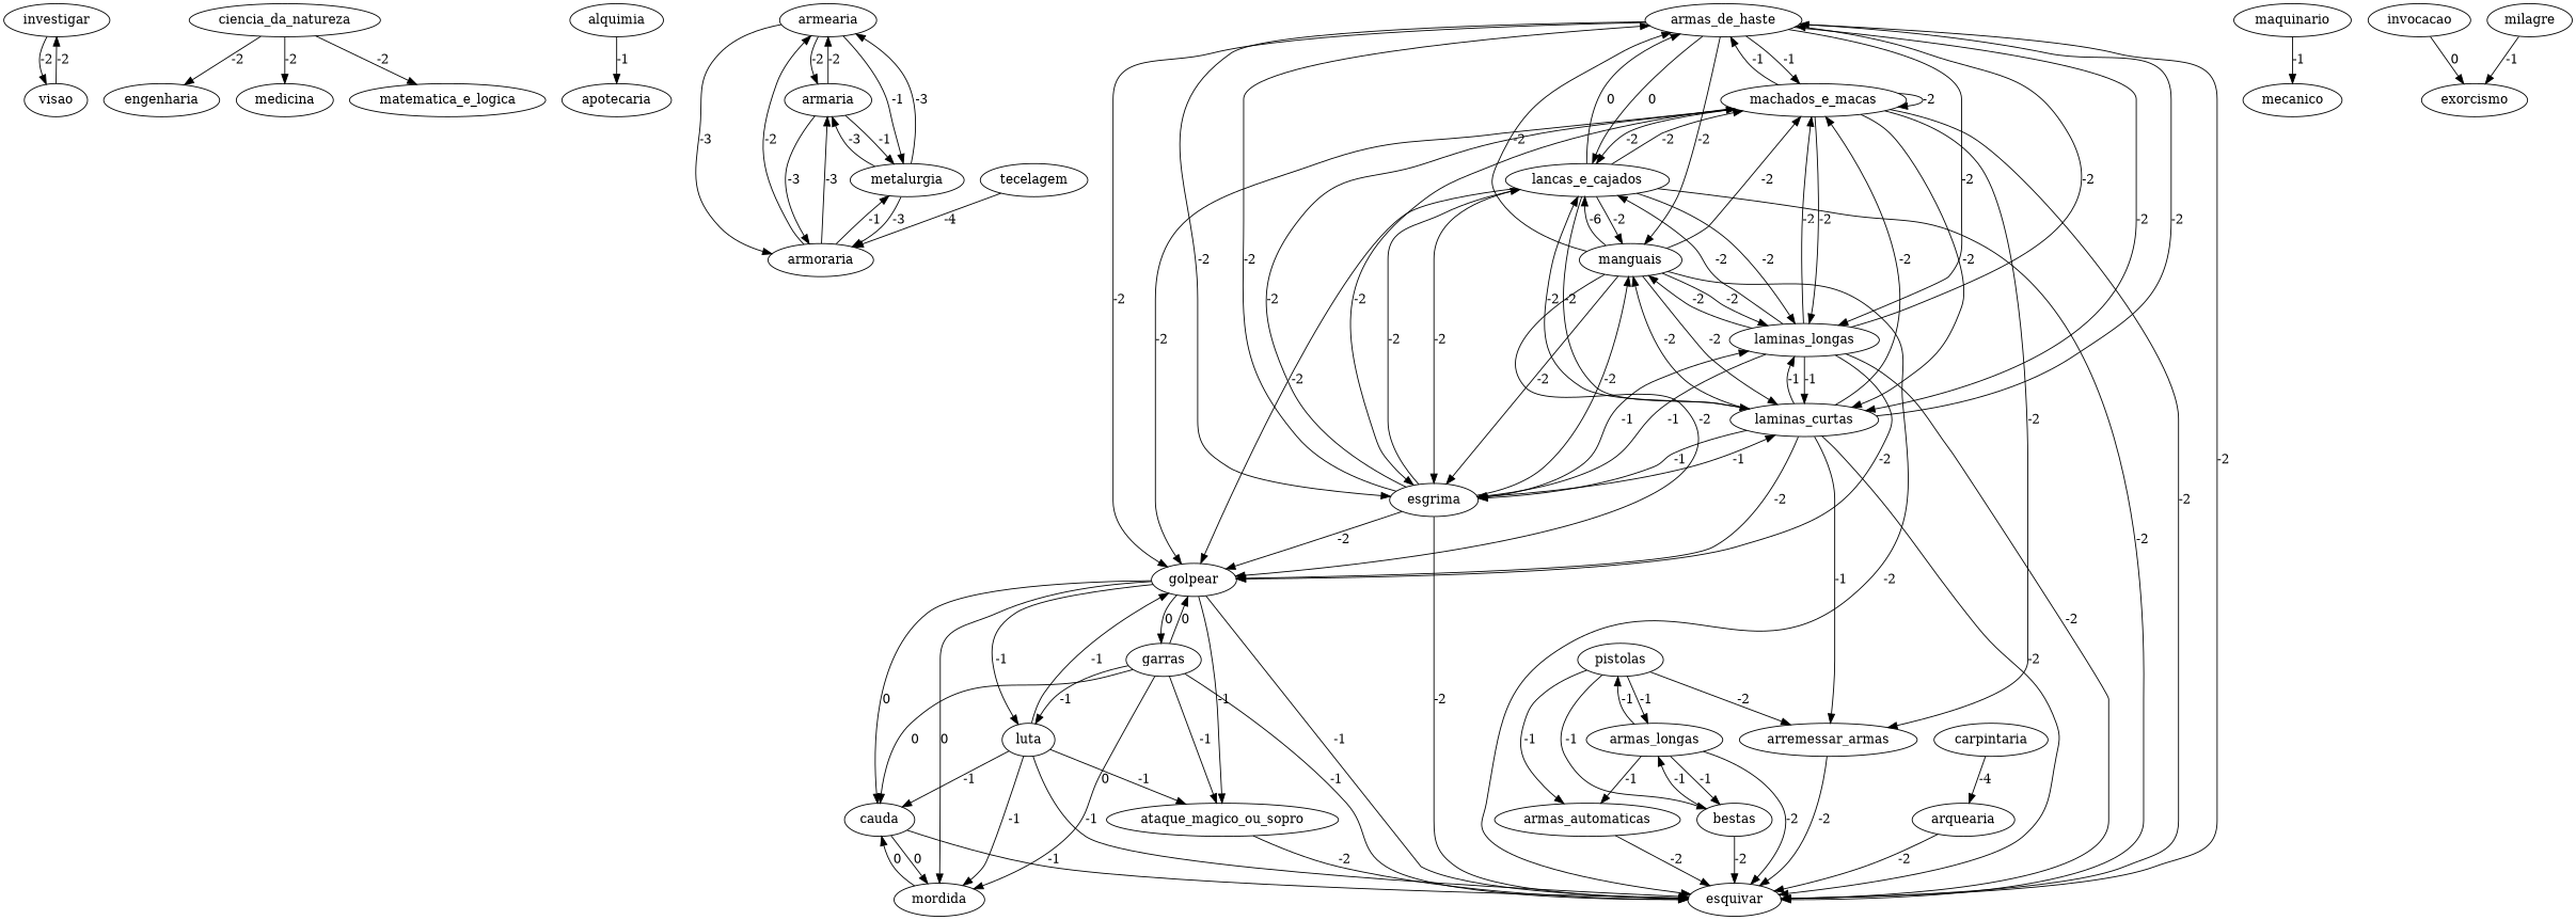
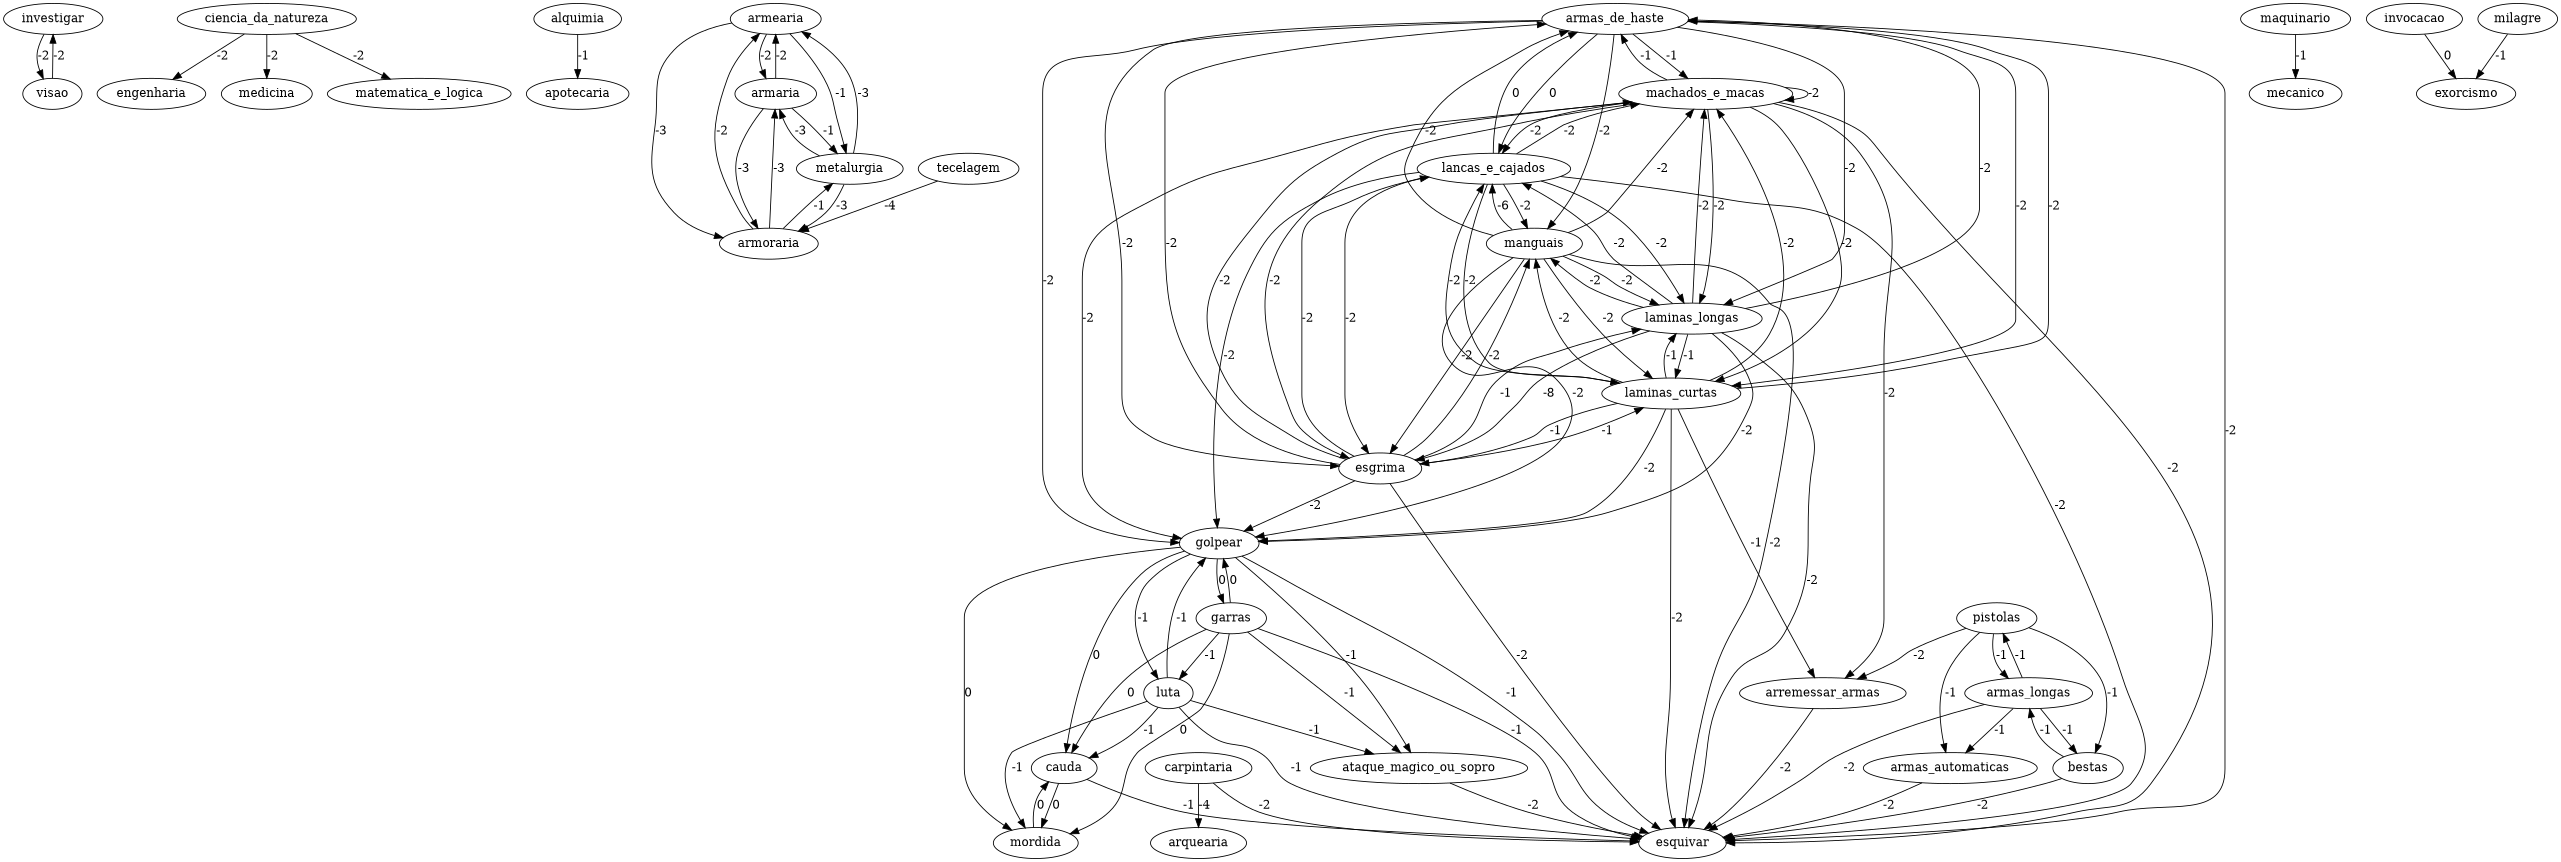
  digraph {
    investigar
    visao
    ciencia_da_natureza
    engenharia
    medicina
    matematica_e_logica
    alquimia
    apotecaria
    armearia
    armaria
    armoraria
    metalurgia
    arquearia
    esquivar
    carpintaria
    maquinario
    mecanico
    tecelagem
    armas_de_haste
    machados_e_macas
    lancas_e_cajados
    golpear
    esgrima
    laminas_curtas
    laminas_longas
    manguais
    arremessar_armas
    ataque_magico_ou_sopro
    cauda
    mordida
    garras
    luta
    armas_automaticas
    armas_longas
    bestas
    pistolas
    invocacao
    exorcismo
    milagre
    investigar -> visao [label=-2]
    visao -> investigar [label=-2]
    ciencia_da_natureza -> engenharia [label=-2]
    ciencia_da_natureza -> medicina [label=-2]
    ciencia_da_natureza -> matematica_e_logica [label=-2]
    alquimia -> apotecaria [label=-1]
    armearia -> armaria [label=-2]
    armearia -> armoraria [label=-3]
    armearia -> metalurgia [label=-1]
    armaria -> armearia [label=-2]
    armaria -> armoraria [label=-3]
    armaria -> metalurgia [label=-1]
    armoraria -> armearia [label=-2]
    armoraria -> armaria [label=-3]
    armoraria -> metalurgia [label=-1]
    metalurgia -> armearia [label=-3]
    metalurgia -> armaria [label=-3]
    metalurgia -> armoraria [label=-3]
-   arquearia -> esquivar [label=-2]
+   carpintaria -> esquivar [label=-2]
    carpintaria -> arquearia [label=-4]
    maquinario -> mecanico [label=-1]
    tecelagem -> armoraria [label=-4]
    armas_de_haste -> esquivar [label=-2]
    armas_de_haste -> machados_e_macas [label=-1]
    armas_de_haste -> lancas_e_cajados [label=0]
    armas_de_haste -> golpear [label=-2]
    armas_de_haste -> esgrima [label=-2]
    armas_de_haste -> laminas_curtas [label=-2]
    armas_de_haste -> laminas_longas [label=-2]
    armas_de_haste -> manguais [label=-2]
    machados_e_macas -> esquivar [label=-2]
    machados_e_macas -> armas_de_haste [label=-1]
    machados_e_macas -> machados_e_macas [label=-2]
    machados_e_macas -> lancas_e_cajados [label=-2]
    machados_e_macas -> golpear [label=-2]
    machados_e_macas -> esgrima [label=-2]
    machados_e_macas -> laminas_curtas [label=-2]
    machados_e_macas -> laminas_longas [label=-2]
    machados_e_macas -> arremessar_armas [label=-2]
    lancas_e_cajados -> esquivar [label=-2]
    lancas_e_cajados -> armas_de_haste [label=0]
    lancas_e_cajados -> machados_e_macas [label=-2]
    lancas_e_cajados -> golpear [label=-2]
    lancas_e_cajados -> esgrima [label=-2]
    lancas_e_cajados -> laminas_curtas [label=-2]
    lancas_e_cajados -> laminas_longas [label=-2]
    lancas_e_cajados -> manguais [label=-2]
    golpear -> esquivar [label=-1]
    golpear -> ataque_magico_ou_sopro [label=-1]
    golpear -> cauda [label=0]
    golpear -> mordida [label=0]
    golpear -> garras [label=0]
    golpear -> luta [label=-1]
    esgrima -> esquivar [label=-2]
    esgrima -> armas_de_haste [label=-2]
    esgrima -> machados_e_macas [label=-2]
    esgrima -> lancas_e_cajados [label=-2]
    esgrima -> golpear [label=-2]
    esgrima -> laminas_curtas [label=-1]
    esgrima -> laminas_longas [label=-1]
    esgrima -> manguais [label=-2]
    laminas_curtas -> esquivar [label=-2]
    laminas_curtas -> armas_de_haste [label=-2]
    laminas_curtas -> machados_e_macas [label=-2]
    laminas_curtas -> lancas_e_cajados [label=-2]
    laminas_curtas -> golpear [label=-2]
    laminas_curtas -> esgrima [label=-1]
    laminas_curtas -> laminas_longas [label=-1]
    laminas_curtas -> manguais [label=-2]
    laminas_curtas -> arremessar_armas [label=-1]
    laminas_longas -> esquivar [label=-2]
    laminas_longas -> armas_de_haste [label=-2]
    laminas_longas -> machados_e_macas [label=-2]
    laminas_longas -> lancas_e_cajados [label=-2]
    laminas_longas -> golpear [label=-2]
-   laminas_longas -> esgrima [label=-1]
+   laminas_longas -> esgrima [label=-8]
    laminas_longas -> laminas_curtas [label=-1]
    laminas_longas -> manguais [label=-2]
    manguais -> esquivar [label=-2]
    manguais -> armas_de_haste [label=-2]
    manguais -> machados_e_macas [label=-2]
    manguais -> lancas_e_cajados [label=-6]
    manguais -> golpear [label=-2]
    manguais -> esgrima [label=-2]
    manguais -> laminas_curtas [label=-2]
    manguais -> laminas_longas [label=-2]
    arremessar_armas -> esquivar [label=-2]
    ataque_magico_ou_sopro -> esquivar [label=-2]
    cauda -> esquivar [label=-1]
    cauda -> mordida [label=0]
    mordida -> cauda [label=0]
    garras -> esquivar [label=-1]
    garras -> golpear [label=0]
    garras -> ataque_magico_ou_sopro [label=-1]
    garras -> cauda [label=0]
    garras -> mordida [label=0]
    garras -> luta [label=-1]
    luta -> esquivar [label=-1]
    luta -> golpear [label=-1]
    luta -> ataque_magico_ou_sopro [label=-1]
    luta -> cauda [label=-1]
    luta -> mordida [label=-1]
    armas_automaticas -> esquivar [label=-2]
    armas_longas -> esquivar [label=-2]
    armas_longas -> armas_automaticas [label=-1]
    armas_longas -> bestas [label=-1]
    armas_longas -> pistolas [label=-1]
    bestas -> esquivar [label=-2]
    bestas -> armas_longas [label=-1]
    pistolas -> arremessar_armas [label=-2]
    pistolas -> armas_automaticas [label=-1]
    pistolas -> armas_longas [label=-1]
    pistolas -> bestas [label=-1]
    invocacao -> exorcismo [label=0]
    milagre -> exorcismo [label=-1]
  }
